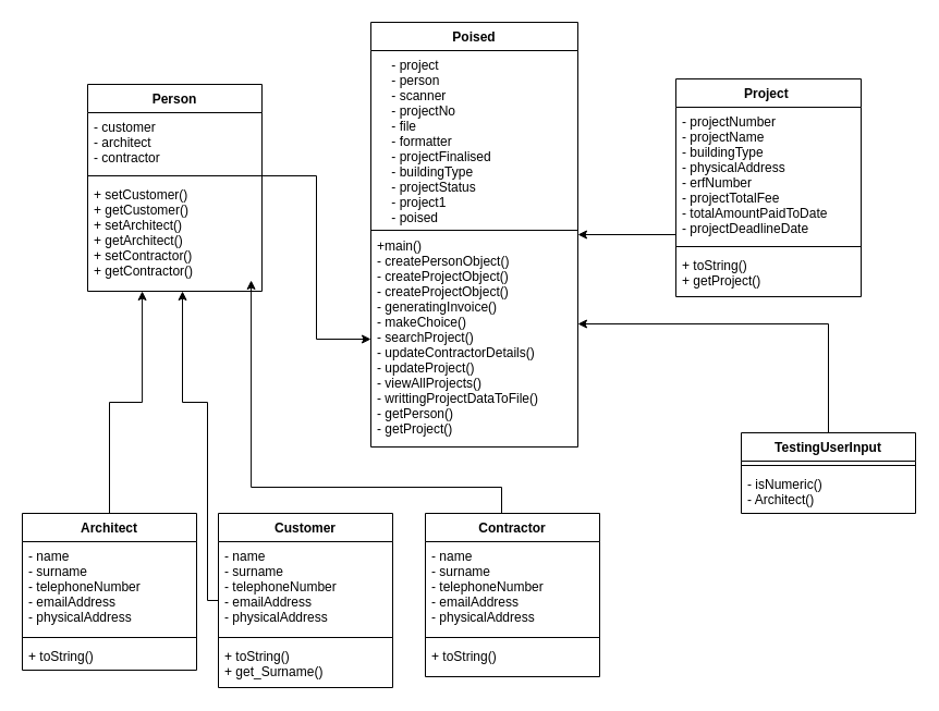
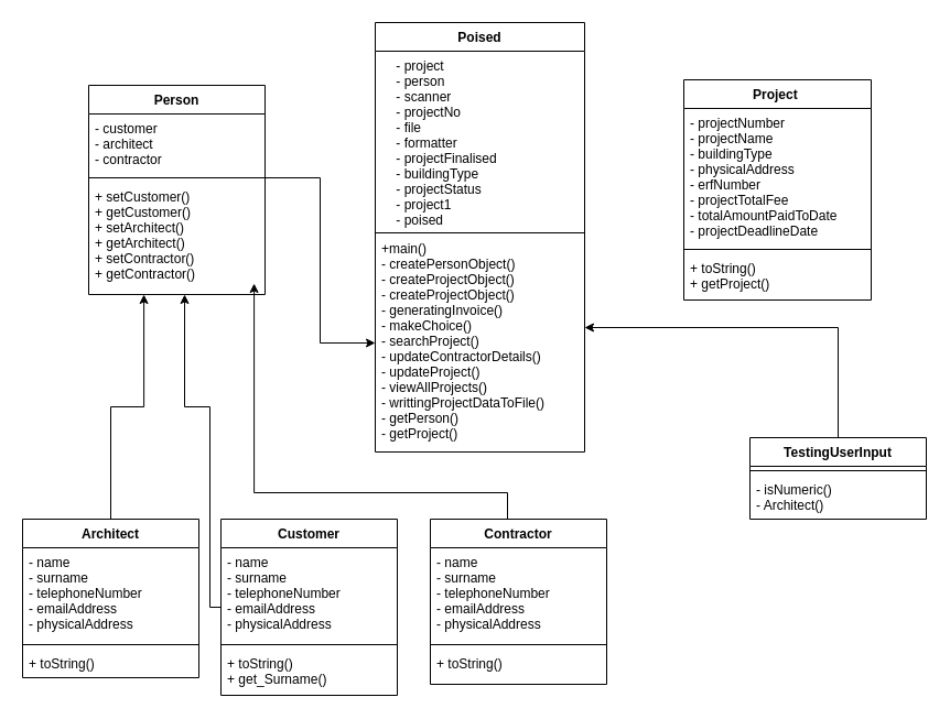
  <mxCell id="0" />
  <mxCell id="1" parent="0" />
  <mxCell id="2" style="edgeStyle=orthogonalEdgeStyle;rounded=0;orthogonalLoop=1;jettySize=auto;html=1;entryX=0.544;entryY=1;entryDx=0;entryDy=0;entryPerimeter=0;" edge="1" parent="1" source="3" target="29"><mxGeometry relative="1" as="geometry"><mxPoint x="170" y="277" as="targetPoint" /><Array as="points"><mxPoint x="190" y="551" /><mxPoint x="190" y="369" /><mxPoint x="167" y="369" /></Array></mxGeometry></mxCell>
  <mxCell id="3" value="Customer" style="swimlane;fontStyle=1;align=center;verticalAlign=top;childLayout=stackLayout;horizontal=1;startSize=26;horizontalStack=0;resizeParent=1;resizeParentMax=0;resizeLast=0;collapsible=1;marginBottom=0;" parent="1" vertex="1"><mxGeometry x="200" y="471" width="160" height="160" as="geometry" /></mxCell>
  <mxCell id="4" value="- name&#10;- surname&#10;- telephoneNumber&#10;- emailAddress&#10;- physicalAddress&#10;&#10;&#10;" style="text;strokeColor=none;fillColor=none;align=left;verticalAlign=top;spacingLeft=4;spacingRight=4;overflow=hidden;rotatable=0;points=[[0,0.5],[1,0.5]];portConstraint=eastwest;" parent="3" vertex="1"><mxGeometry y="26" width="160" height="84" as="geometry" /></mxCell>
  <mxCell id="5" value="" style="line;strokeWidth=1;fillColor=none;align=left;verticalAlign=middle;spacingTop=-1;spacingLeft=3;spacingRight=3;rotatable=0;labelPosition=right;points=[];portConstraint=eastwest;" parent="3" vertex="1"><mxGeometry y="110" width="160" height="8" as="geometry" /></mxCell>
  <mxCell id="6" value="+ toString()&#10;+ get_Surname()&#10;" style="text;strokeColor=none;fillColor=none;align=left;verticalAlign=top;spacingLeft=4;spacingRight=4;overflow=hidden;rotatable=0;points=[[0,0.5],[1,0.5]];portConstraint=eastwest;" parent="3" vertex="1"><mxGeometry y="118" width="160" height="42" as="geometry" /></mxCell>
  <mxCell id="7" value="Poised" style="swimlane;fontStyle=1;align=center;verticalAlign=top;childLayout=stackLayout;horizontal=1;startSize=26;horizontalStack=0;resizeParent=1;resizeParentMax=0;resizeLast=0;collapsible=1;marginBottom=0;" parent="1" vertex="1"><mxGeometry x="340" y="20" width="190" height="390" as="geometry" /></mxCell>
  <mxCell id="8" value="    - project&#10;    - person&#10;    - scanner &#10;    - projectNo&#10;    - file &#10;    - formatter &#10;    - projectFinalised&#10;    - buildingType&#10;    - projectStatus&#10;    - project1&#10;    - poised" style="text;strokeColor=none;fillColor=none;align=left;verticalAlign=top;spacingLeft=4;spacingRight=4;overflow=hidden;rotatable=0;points=[[0,0.5],[1,0.5]];portConstraint=eastwest;" parent="7" vertex="1"><mxGeometry y="26" width="190" height="164" as="geometry" /></mxCell>
  <mxCell id="9" value="" style="line;strokeWidth=1;fillColor=none;align=left;verticalAlign=middle;spacingTop=-1;spacingLeft=3;spacingRight=3;rotatable=0;labelPosition=right;points=[];portConstraint=eastwest;" parent="7" vertex="1"><mxGeometry y="190" width="190" height="2" as="geometry" /></mxCell>
  <mxCell id="10" value="+main()&#10;- createPersonObject()&#10;- createProjectObject()&#10;- createProjectObject()&#10;- generatingInvoice()&#10;- makeChoice()&#10;- searchProject()&#10;- updateContractorDetails()&#10;- updateProject()&#10;- viewAllProjects()&#10;- writtingProjectDataToFile()&#10;- getPerson()&#10;- getProject()&#10;" style="text;strokeColor=none;fillColor=none;align=left;verticalAlign=top;spacingLeft=4;spacingRight=4;overflow=hidden;rotatable=0;points=[[0,0.5],[1,0.5]];portConstraint=eastwest;" parent="7" vertex="1"><mxGeometry y="192" width="190" height="198" as="geometry" /></mxCell>
  <mxCell id="11" style="edgeStyle=orthogonalEdgeStyle;rounded=0;orthogonalLoop=1;jettySize=auto;html=1;entryX=0.313;entryY=1;entryDx=0;entryDy=0;entryPerimeter=0;" parent="1" source="12" target="29" edge="1"><mxGeometry relative="1" as="geometry" /></mxCell>
  <mxCell id="12" value="Architect" style="swimlane;fontStyle=1;align=center;verticalAlign=top;childLayout=stackLayout;horizontal=1;startSize=26;horizontalStack=0;resizeParent=1;resizeParentMax=0;resizeLast=0;collapsible=1;marginBottom=0;" parent="1" vertex="1"><mxGeometry x="20" y="471" width="160" height="144" as="geometry" /></mxCell>
  <mxCell id="13" value="- name&#10;- surname&#10;- telephoneNumber&#10;- emailAddress&#10;- physicalAddress&#10;&#10;&#10;" style="text;strokeColor=none;fillColor=none;align=left;verticalAlign=top;spacingLeft=4;spacingRight=4;overflow=hidden;rotatable=0;points=[[0,0.5],[1,0.5]];portConstraint=eastwest;" parent="12" vertex="1"><mxGeometry y="26" width="160" height="84" as="geometry" /></mxCell>
  <mxCell id="14" value="" style="line;strokeWidth=1;fillColor=none;align=left;verticalAlign=middle;spacingTop=-1;spacingLeft=3;spacingRight=3;rotatable=0;labelPosition=right;points=[];portConstraint=eastwest;" parent="12" vertex="1"><mxGeometry y="110" width="160" height="8" as="geometry" /></mxCell>
  <mxCell id="15" value="+ toString()" style="text;strokeColor=none;fillColor=none;align=left;verticalAlign=top;spacingLeft=4;spacingRight=4;overflow=hidden;rotatable=0;points=[[0,0.5],[1,0.5]];portConstraint=eastwest;" parent="12" vertex="1"><mxGeometry y="118" width="160" height="26" as="geometry" /></mxCell>
  <mxCell id="16" style="edgeStyle=orthogonalEdgeStyle;rounded=0;orthogonalLoop=1;jettySize=auto;html=1;entryX=0.938;entryY=0.902;entryDx=0;entryDy=0;entryPerimeter=0;" parent="1" source="17" target="29" edge="1"><mxGeometry relative="1" as="geometry"><Array as="points"><mxPoint x="460" y="447" /><mxPoint x="230" y="447" /></Array></mxGeometry></mxCell>
  <mxCell id="17" value="Contractor" style="swimlane;fontStyle=1;align=center;verticalAlign=top;childLayout=stackLayout;horizontal=1;startSize=26;horizontalStack=0;resizeParent=1;resizeParentMax=0;resizeLast=0;collapsible=1;marginBottom=0;" parent="1" vertex="1"><mxGeometry x="390" y="471" width="160" height="150" as="geometry" /></mxCell>
  <mxCell id="18" value="- name&#10;- surname&#10;- telephoneNumber&#10;- emailAddress&#10;- physicalAddress&#10;&#10;&#10;" style="text;strokeColor=none;fillColor=none;align=left;verticalAlign=top;spacingLeft=4;spacingRight=4;overflow=hidden;rotatable=0;points=[[0,0.5],[1,0.5]];portConstraint=eastwest;" parent="17" vertex="1"><mxGeometry y="26" width="160" height="84" as="geometry" /></mxCell>
  <mxCell id="19" value="" style="line;strokeWidth=1;fillColor=none;align=left;verticalAlign=middle;spacingTop=-1;spacingLeft=3;spacingRight=3;rotatable=0;labelPosition=right;points=[];portConstraint=eastwest;" parent="17" vertex="1"><mxGeometry y="110" width="160" height="8" as="geometry" /></mxCell>
  <mxCell id="20" value="+ toString()" style="text;strokeColor=none;fillColor=none;align=left;verticalAlign=top;spacingLeft=4;spacingRight=4;overflow=hidden;rotatable=0;points=[[0,0.5],[1,0.5]];portConstraint=eastwest;" parent="17" vertex="1"><mxGeometry y="118" width="160" height="32" as="geometry" /></mxCell>
- <mxCell id="21" style="edgeStyle=orthogonalEdgeStyle;rounded=0;orthogonalLoop=1;jettySize=auto;html=1;entryX=1;entryY=0.5;entryDx=0;entryDy=0;" parent="1" source="22" target="7" edge="1"><mxGeometry relative="1" as="geometry"><Array as="points"><mxPoint x="730" y="127" /></Array></mxGeometry></mxCell>
  <mxCell id="22" value="Project " style="swimlane;fontStyle=1;align=center;verticalAlign=top;childLayout=stackLayout;horizontal=1;startSize=26;horizontalStack=0;resizeParent=1;resizeParentMax=0;resizeLast=0;collapsible=1;marginBottom=0;" parent="1" vertex="1"><mxGeometry x="620" y="72" width="170" height="200" as="geometry" /></mxCell>
  <mxCell id="23" value="- projectNumber&#10;- projectName&#10;- buildingType&#10;- physicalAddress&#10;- erfNumber&#10;- projectTotalFee&#10;- totalAmountPaidToDate&#10;- projectDeadlineDate" style="text;strokeColor=none;fillColor=none;align=left;verticalAlign=top;spacingLeft=4;spacingRight=4;overflow=hidden;rotatable=0;points=[[0,0.5],[1,0.5]];portConstraint=eastwest;" parent="22" vertex="1"><mxGeometry y="26" width="170" height="124" as="geometry" /></mxCell>
  <mxCell id="24" value="" style="line;strokeWidth=1;fillColor=none;align=left;verticalAlign=middle;spacingTop=-1;spacingLeft=3;spacingRight=3;rotatable=0;labelPosition=right;points=[];portConstraint=eastwest;" parent="22" vertex="1"><mxGeometry y="150" width="170" height="8" as="geometry" /></mxCell>
  <mxCell id="25" value="+ toString()&#10;+ getProject()" style="text;strokeColor=none;fillColor=none;align=left;verticalAlign=top;spacingLeft=4;spacingRight=4;overflow=hidden;rotatable=0;points=[[0,0.5],[1,0.5]];portConstraint=eastwest;" parent="22" vertex="1"><mxGeometry y="158" width="170" height="42" as="geometry" /></mxCell>
  <mxCell id="26" value="Person" style="swimlane;fontStyle=1;align=center;verticalAlign=top;childLayout=stackLayout;horizontal=1;startSize=26;horizontalStack=0;resizeParent=1;resizeParentMax=0;resizeLast=0;collapsible=1;marginBottom=0;" parent="1" vertex="1"><mxGeometry x="80" y="77" width="160" height="190" as="geometry" /></mxCell>
  <mxCell id="27" value="- customer&#10;- architect&#10;- contractor&#10;&#10;&#10;" style="text;strokeColor=none;fillColor=none;align=left;verticalAlign=top;spacingLeft=4;spacingRight=4;overflow=hidden;rotatable=0;points=[[0,0.5],[1,0.5]];portConstraint=eastwest;" parent="26" vertex="1"><mxGeometry y="26" width="160" height="54" as="geometry" /></mxCell>
  <mxCell id="28" value="" style="line;strokeWidth=1;fillColor=none;align=left;verticalAlign=middle;spacingTop=-1;spacingLeft=3;spacingRight=3;rotatable=0;labelPosition=right;points=[];portConstraint=eastwest;" parent="26" vertex="1"><mxGeometry y="80" width="160" height="8" as="geometry" /></mxCell>
  <mxCell id="29" value="+ setCustomer()&#10;+ getCustomer()&#10;+ setArchitect()&#10;+ getArchitect()&#10;+ setContractor()&#10;+ getContractor()" style="text;strokeColor=none;fillColor=none;align=left;verticalAlign=top;spacingLeft=4;spacingRight=4;overflow=hidden;rotatable=0;points=[[0,0.5],[1,0.5]];portConstraint=eastwest;" parent="26" vertex="1"><mxGeometry y="88" width="160" height="102" as="geometry" /></mxCell>
  <mxCell id="30" style="edgeStyle=orthogonalEdgeStyle;rounded=0;orthogonalLoop=1;jettySize=auto;html=1;" edge="1" parent="1" source="31" target="10"><mxGeometry relative="1" as="geometry"><Array as="points"><mxPoint x="760" y="297" /></Array></mxGeometry></mxCell>
  <mxCell id="31" value="TestingUserInput" style="swimlane;fontStyle=1;align=center;verticalAlign=top;childLayout=stackLayout;horizontal=1;startSize=26;horizontalStack=0;resizeParent=1;resizeParentMax=0;resizeLast=0;collapsible=1;marginBottom=0;" vertex="1" parent="1"><mxGeometry x="680" y="397" width="160" height="74" as="geometry" /></mxCell>
  <mxCell id="32" value="" style="line;strokeWidth=1;fillColor=none;align=left;verticalAlign=middle;spacingTop=-1;spacingLeft=3;spacingRight=3;rotatable=0;labelPosition=right;points=[];portConstraint=eastwest;" vertex="1" parent="31"><mxGeometry y="26" width="160" height="8" as="geometry" /></mxCell>
  <mxCell id="33" value="- isNumeric()&#10;- Architect()" style="text;strokeColor=none;fillColor=none;align=left;verticalAlign=top;spacingLeft=4;spacingRight=4;overflow=hidden;rotatable=0;points=[[0,0.5],[1,0.5]];portConstraint=eastwest;" vertex="1" parent="31"><mxGeometry y="34" width="160" height="40" as="geometry" /></mxCell>
  <mxCell id="34" style="edgeStyle=orthogonalEdgeStyle;rounded=0;orthogonalLoop=1;jettySize=auto;html=1;" edge="1" parent="1" source="28" target="10"><mxGeometry relative="1" as="geometry" /></mxCell>
